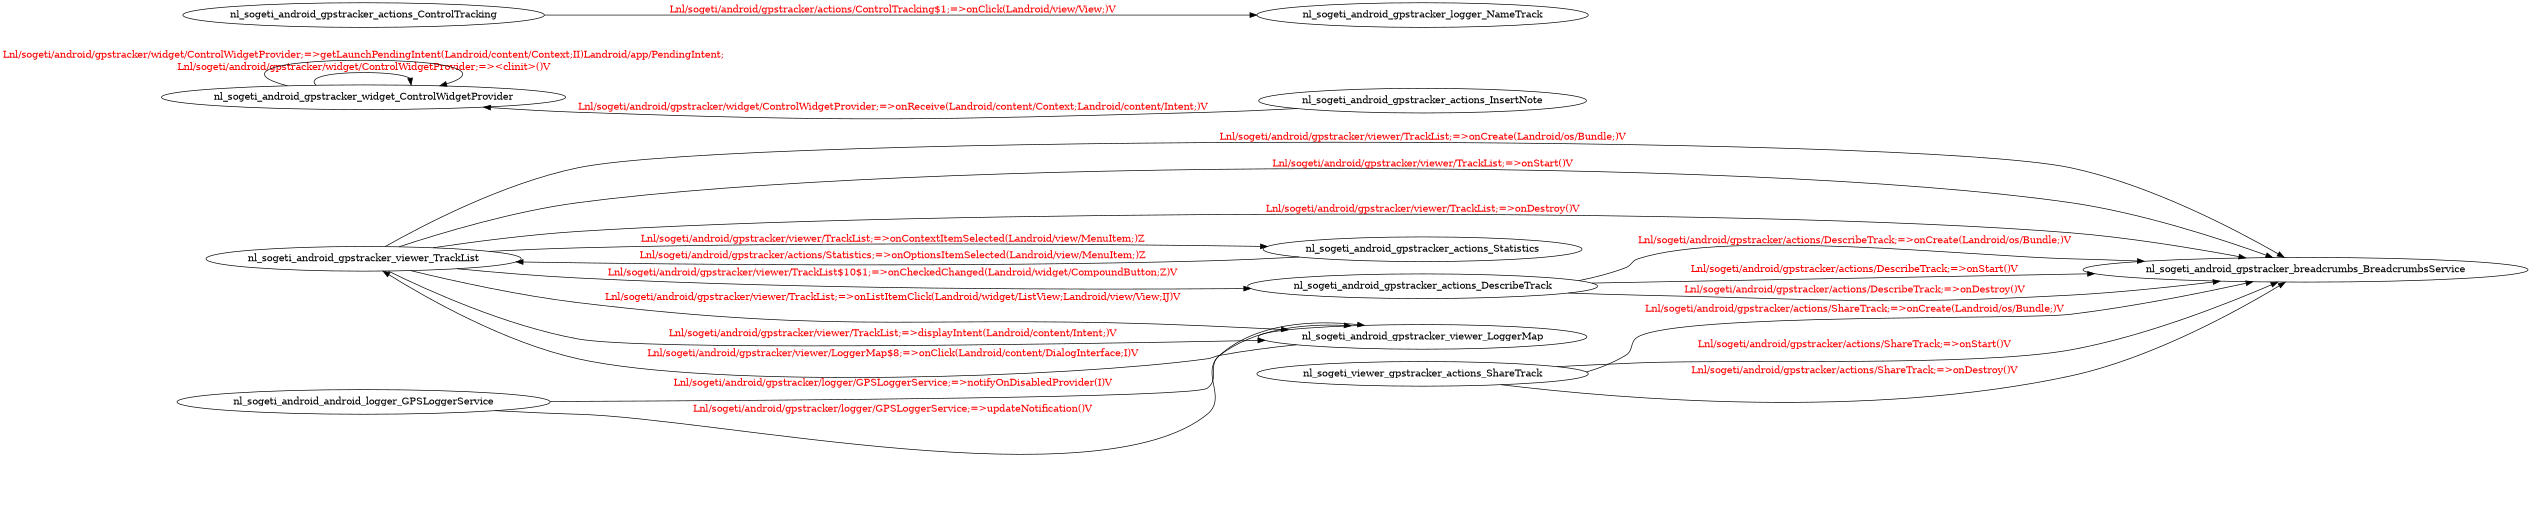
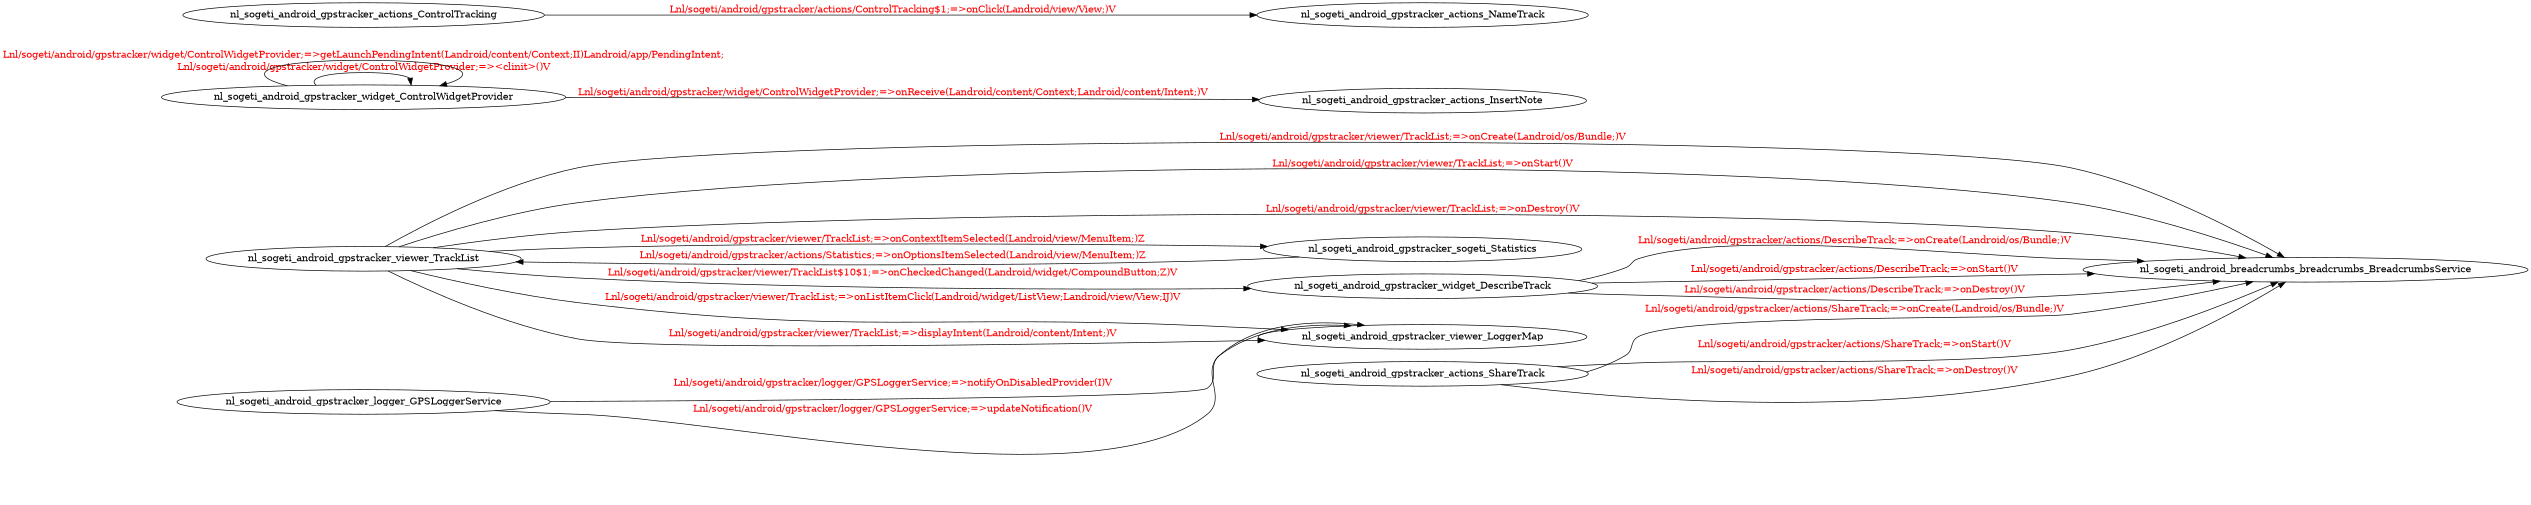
  digraph {
    rankdir=LR
    edge [fontcolor=red]
    nl_sogeti_android_gpstracker_viewer_TrackList
-   nl_sogeti_android_gpstracker_breadcrumbs_BreadcrumbsService
-   nl_sogeti_android_gpstracker_actions_Statistics
+   nl_sogeti_android_gpstracker_breadcrumbs_BreadcrumbsService [label=nl_sogeti_android_breadcrumbs_breadcrumbs_BreadcrumbsService]
+   nl_sogeti_android_gpstracker_actions_Statistics [label=nl_sogeti_android_gpstracker_sogeti_Statistics]
    nl_sogeti_android_gpstracker_viewer_LoggerMap
-   nl_sogeti_android_gpstracker_actions_DescribeTrack
-   nl_sogeti_android_gpstracker_actions_ShareTrack [label=nl_sogeti_viewer_gpstracker_actions_ShareTrack]
+   nl_sogeti_android_gpstracker_actions_DescribeTrack [label=nl_sogeti_android_gpstracker_widget_DescribeTrack]
+   nl_sogeti_android_gpstracker_actions_ShareTrack
    nl_sogeti_android_gpstracker_widget_ControlWidgetProvider
    nl_sogeti_android_gpstracker_actions_InsertNote
    nl_sogeti_android_gpstracker_actions_ControlTracking
-   nl_sogeti_android_gpstracker_actions_NameTrack [label=nl_sogeti_android_gpstracker_logger_NameTrack]
-   nl_sogeti_android_gpstracker_logger_GPSLoggerService [label=nl_sogeti_android_android_logger_GPSLoggerService]
+   nl_sogeti_android_gpstracker_actions_NameTrack
+   nl_sogeti_android_gpstracker_logger_GPSLoggerService
    nl_sogeti_android_gpstracker_viewer_TrackList -> nl_sogeti_android_gpstracker_breadcrumbs_BreadcrumbsService [label="Lnl/sogeti/android/gpstracker/viewer/TrackList;=>onCreate(Landroid/os/Bundle;)V"]
    nl_sogeti_android_gpstracker_viewer_TrackList -> nl_sogeti_android_gpstracker_breadcrumbs_BreadcrumbsService [label="Lnl/sogeti/android/gpstracker/viewer/TrackList;=>onStart()V"]
    nl_sogeti_android_gpstracker_viewer_TrackList -> nl_sogeti_android_gpstracker_breadcrumbs_BreadcrumbsService [label="Lnl/sogeti/android/gpstracker/viewer/TrackList;=>onDestroy()V"]
    nl_sogeti_android_gpstracker_viewer_TrackList -> nl_sogeti_android_gpstracker_actions_Statistics [label="Lnl/sogeti/android/gpstracker/viewer/TrackList;=>onContextItemSelected(Landroid/view/MenuItem;)Z"]
    nl_sogeti_android_gpstracker_viewer_TrackList -> nl_sogeti_android_gpstracker_viewer_LoggerMap [label="Lnl/sogeti/android/gpstracker/viewer/TrackList;=>onListItemClick(Landroid/widget/ListView;Landroid/view/View;IJ)V"]
    nl_sogeti_android_gpstracker_viewer_TrackList -> nl_sogeti_android_gpstracker_viewer_LoggerMap [label="Lnl/sogeti/android/gpstracker/viewer/TrackList;=>displayIntent(Landroid/content/Intent;)V"]
    nl_sogeti_android_gpstracker_viewer_TrackList -> nl_sogeti_android_gpstracker_actions_DescribeTrack [label="Lnl/sogeti/android/gpstracker/viewer/TrackList$10$1;=>onCheckedChanged(Landroid/widget/CompoundButton;Z)V"]
    nl_sogeti_android_gpstracker_actions_Statistics -> nl_sogeti_android_gpstracker_viewer_TrackList [label="Lnl/sogeti/android/gpstracker/actions/Statistics;=>onOptionsItemSelected(Landroid/view/MenuItem;)Z"]
-   nl_sogeti_android_gpstracker_viewer_LoggerMap -> nl_sogeti_android_gpstracker_viewer_TrackList [label="Lnl/sogeti/android/gpstracker/viewer/LoggerMap$8;=>onClick(Landroid/content/DialogInterface;I)V"]
    nl_sogeti_android_gpstracker_actions_DescribeTrack -> nl_sogeti_android_gpstracker_breadcrumbs_BreadcrumbsService [label="Lnl/sogeti/android/gpstracker/actions/DescribeTrack;=>onCreate(Landroid/os/Bundle;)V"]
    nl_sogeti_android_gpstracker_actions_DescribeTrack -> nl_sogeti_android_gpstracker_breadcrumbs_BreadcrumbsService [label="Lnl/sogeti/android/gpstracker/actions/DescribeTrack;=>onStart()V"]
    nl_sogeti_android_gpstracker_actions_DescribeTrack -> nl_sogeti_android_gpstracker_breadcrumbs_BreadcrumbsService [label="Lnl/sogeti/android/gpstracker/actions/DescribeTrack;=>onDestroy()V"]
    nl_sogeti_android_gpstracker_actions_ShareTrack -> nl_sogeti_android_gpstracker_breadcrumbs_BreadcrumbsService [label="Lnl/sogeti/android/gpstracker/actions/ShareTrack;=>onCreate(Landroid/os/Bundle;)V"]
    nl_sogeti_android_gpstracker_actions_ShareTrack -> nl_sogeti_android_gpstracker_breadcrumbs_BreadcrumbsService [label="Lnl/sogeti/android/gpstracker/actions/ShareTrack;=>onStart()V"]
    nl_sogeti_android_gpstracker_actions_ShareTrack -> nl_sogeti_android_gpstracker_breadcrumbs_BreadcrumbsService [label="Lnl/sogeti/android/gpstracker/actions/ShareTrack;=>onDestroy()V"]
    nl_sogeti_android_gpstracker_widget_ControlWidgetProvider -> nl_sogeti_android_gpstracker_widget_ControlWidgetProvider [label="Lnl/sogeti/android/gpstracker/widget/ControlWidgetProvider;=><clinit>()V"]
    nl_sogeti_android_gpstracker_widget_ControlWidgetProvider -> nl_sogeti_android_gpstracker_widget_ControlWidgetProvider [label="Lnl/sogeti/android/gpstracker/widget/ControlWidgetProvider;=>getLaunchPendingIntent(Landroid/content/Context;II)Landroid/app/PendingIntent;"]
-   nl_sogeti_android_gpstracker_actions_InsertNote -> nl_sogeti_android_gpstracker_widget_ControlWidgetProvider [label="Lnl/sogeti/android/gpstracker/widget/ControlWidgetProvider;=>onReceive(Landroid/content/Context;Landroid/content/Intent;)V"]
+   nl_sogeti_android_gpstracker_widget_ControlWidgetProvider -> nl_sogeti_android_gpstracker_actions_InsertNote [label="Lnl/sogeti/android/gpstracker/widget/ControlWidgetProvider;=>onReceive(Landroid/content/Context;Landroid/content/Intent;)V"]
    nl_sogeti_android_gpstracker_actions_ControlTracking -> nl_sogeti_android_gpstracker_actions_NameTrack [label="Lnl/sogeti/android/gpstracker/actions/ControlTracking$1;=>onClick(Landroid/view/View;)V"]
    nl_sogeti_android_gpstracker_logger_GPSLoggerService -> nl_sogeti_android_gpstracker_viewer_LoggerMap [label="Lnl/sogeti/android/gpstracker/logger/GPSLoggerService;=>notifyOnDisabledProvider(I)V"]
    nl_sogeti_android_gpstracker_logger_GPSLoggerService -> nl_sogeti_android_gpstracker_viewer_LoggerMap [label="Lnl/sogeti/android/gpstracker/logger/GPSLoggerService;=>updateNotification()V"]
  }
